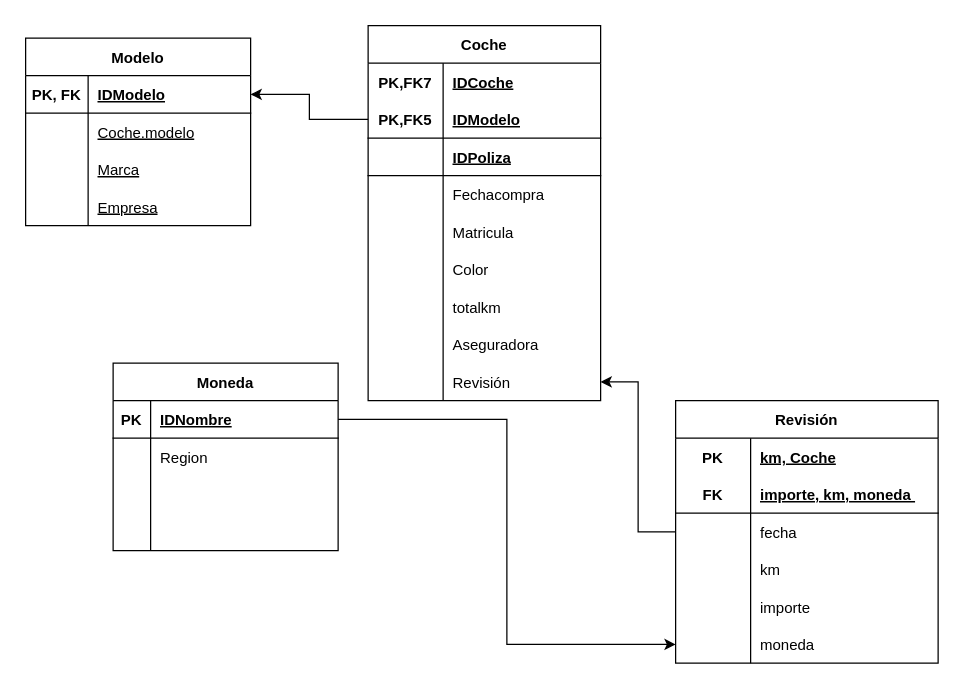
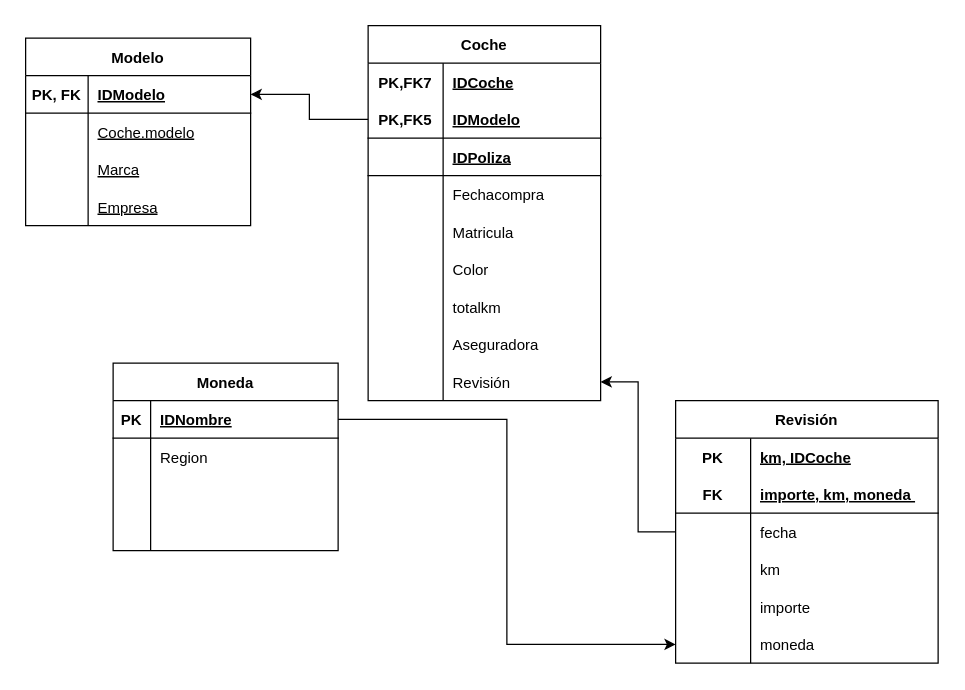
  <mxCell id="0" />
  <mxCell id="1" parent="0" />
  <mxCell id="2" value="Modelo" style="shape=table;startSize=30;container=1;collapsible=1;childLayout=tableLayout;fixedRows=1;rowLines=0;fontStyle=1;align=center;resizeLast=1;" parent="1" vertex="1"><mxGeometry x="20" y="30" width="180" height="150" as="geometry" /></mxCell>
  <mxCell id="3" value="" style="shape=tableRow;horizontal=0;startSize=0;swimlaneHead=0;swimlaneBody=0;fillColor=none;collapsible=0;dropTarget=0;points=[[0,0.5],[1,0.5]];portConstraint=eastwest;top=0;left=0;right=0;bottom=1;" parent="2" vertex="1"><mxGeometry y="30" width="180" height="30" as="geometry" /></mxCell>
  <mxCell id="4" value="PK, FK" style="shape=partialRectangle;connectable=0;fillColor=none;top=0;left=0;bottom=0;right=0;fontStyle=1;overflow=hidden;" parent="3" vertex="1"><mxGeometry width="50" height="30" as="geometry"><mxRectangle width="50" height="30" as="alternateBounds" /></mxGeometry></mxCell>
  <mxCell id="5" value="IDModelo" style="shape=partialRectangle;connectable=0;fillColor=none;top=0;left=0;bottom=0;right=0;align=left;spacingLeft=6;fontStyle=5;overflow=hidden;" parent="3" vertex="1"><mxGeometry x="50" width="130" height="30" as="geometry"><mxRectangle width="130" height="30" as="alternateBounds" /></mxGeometry></mxCell>
  <mxCell id="6" value="" style="shape=tableRow;horizontal=0;startSize=0;swimlaneHead=0;swimlaneBody=0;fillColor=none;collapsible=0;dropTarget=0;points=[[0,0.5],[1,0.5]];portConstraint=eastwest;top=0;left=0;right=0;bottom=0;" parent="2" vertex="1"><mxGeometry y="60" width="180" height="30" as="geometry" /></mxCell>
  <mxCell id="7" value="" style="shape=partialRectangle;connectable=0;fillColor=none;top=0;left=0;bottom=0;right=0;editable=1;overflow=hidden;" parent="6" vertex="1"><mxGeometry width="50" height="30" as="geometry"><mxRectangle width="50" height="30" as="alternateBounds" /></mxGeometry></mxCell>
  <mxCell id="8" value="Coche.modelo" style="shape=partialRectangle;connectable=0;fillColor=none;top=0;left=0;bottom=0;right=0;align=left;spacingLeft=6;overflow=hidden;fontStyle=4" parent="6" vertex="1"><mxGeometry x="50" width="130" height="30" as="geometry"><mxRectangle width="130" height="30" as="alternateBounds" /></mxGeometry></mxCell>
  <mxCell id="9" value="" style="shape=tableRow;horizontal=0;startSize=0;swimlaneHead=0;swimlaneBody=0;fillColor=none;collapsible=0;dropTarget=0;points=[[0,0.5],[1,0.5]];portConstraint=eastwest;top=0;left=0;right=0;bottom=0;" parent="2" vertex="1"><mxGeometry y="90" width="180" height="30" as="geometry" /></mxCell>
  <mxCell id="10" value="" style="shape=partialRectangle;connectable=0;fillColor=none;top=0;left=0;bottom=0;right=0;editable=1;overflow=hidden;" parent="9" vertex="1"><mxGeometry width="50" height="30" as="geometry"><mxRectangle width="50" height="30" as="alternateBounds" /></mxGeometry></mxCell>
  <mxCell id="11" value="Marca" style="shape=partialRectangle;connectable=0;fillColor=none;top=0;left=0;bottom=0;right=0;align=left;spacingLeft=6;overflow=hidden;fontStyle=4" parent="9" vertex="1"><mxGeometry x="50" width="130" height="30" as="geometry"><mxRectangle width="130" height="30" as="alternateBounds" /></mxGeometry></mxCell>
  <mxCell id="12" value="" style="shape=tableRow;horizontal=0;startSize=0;swimlaneHead=0;swimlaneBody=0;fillColor=none;collapsible=0;dropTarget=0;points=[[0,0.5],[1,0.5]];portConstraint=eastwest;top=0;left=0;right=0;bottom=0;" parent="2" vertex="1"><mxGeometry y="120" width="180" height="30" as="geometry" /></mxCell>
  <mxCell id="13" value="" style="shape=partialRectangle;connectable=0;fillColor=none;top=0;left=0;bottom=0;right=0;editable=1;overflow=hidden;" parent="12" vertex="1"><mxGeometry width="50" height="30" as="geometry"><mxRectangle width="50" height="30" as="alternateBounds" /></mxGeometry></mxCell>
  <mxCell id="14" value="Empresa" style="shape=partialRectangle;connectable=0;fillColor=none;top=0;left=0;bottom=0;right=0;align=left;spacingLeft=6;overflow=hidden;fontStyle=4" parent="12" vertex="1"><mxGeometry x="50" width="130" height="30" as="geometry"><mxRectangle width="130" height="30" as="alternateBounds" /></mxGeometry></mxCell>
  <mxCell id="15" value="Coche" style="shape=table;startSize=30;container=1;collapsible=1;childLayout=tableLayout;fixedRows=1;rowLines=0;fontStyle=1;align=center;resizeLast=1;" parent="1" vertex="1"><mxGeometry x="294" y="20" width="186" height="300" as="geometry" /></mxCell>
  <mxCell id="16" value="" style="shape=tableRow;horizontal=0;startSize=0;swimlaneHead=0;swimlaneBody=0;fillColor=none;collapsible=0;dropTarget=0;points=[[0,0.5],[1,0.5]];portConstraint=eastwest;top=0;left=0;right=0;bottom=0;" parent="15" vertex="1"><mxGeometry y="30" width="186" height="30" as="geometry" /></mxCell>
  <mxCell id="17" value="PK,FK7" style="shape=partialRectangle;connectable=0;fillColor=none;top=0;left=0;bottom=0;right=0;fontStyle=1;overflow=hidden;" parent="16" vertex="1"><mxGeometry width="60" height="30" as="geometry"><mxRectangle width="60" height="30" as="alternateBounds" /></mxGeometry></mxCell>
  <mxCell id="18" value="IDCoche" style="shape=partialRectangle;connectable=0;fillColor=none;top=0;left=0;bottom=0;right=0;align=left;spacingLeft=6;fontStyle=5;overflow=hidden;" parent="16" vertex="1"><mxGeometry x="60" width="126" height="30" as="geometry"><mxRectangle width="126" height="30" as="alternateBounds" /></mxGeometry></mxCell>
  <mxCell id="19" value="" style="shape=tableRow;horizontal=0;startSize=0;swimlaneHead=0;swimlaneBody=0;fillColor=none;collapsible=0;dropTarget=0;points=[[0,0.5],[1,0.5]];portConstraint=eastwest;top=0;left=0;right=0;bottom=1;" parent="15" vertex="1"><mxGeometry y="60" width="186" height="30" as="geometry" /></mxCell>
  <mxCell id="20" value="PK,FK5" style="shape=partialRectangle;connectable=0;fillColor=none;top=0;left=0;bottom=0;right=0;fontStyle=1;overflow=hidden;" parent="19" vertex="1"><mxGeometry width="60" height="30" as="geometry"><mxRectangle width="60" height="30" as="alternateBounds" /></mxGeometry></mxCell>
  <mxCell id="21" value="IDModelo" style="shape=partialRectangle;connectable=0;fillColor=none;top=0;left=0;bottom=0;right=0;align=left;spacingLeft=6;fontStyle=5;overflow=hidden;" parent="19" vertex="1"><mxGeometry x="60" width="126" height="30" as="geometry"><mxRectangle width="126" height="30" as="alternateBounds" /></mxGeometry></mxCell>
  <mxCell id="22" value="" style="shape=tableRow;horizontal=0;startSize=0;swimlaneHead=0;swimlaneBody=0;fillColor=none;collapsible=0;dropTarget=0;points=[[0,0.5],[1,0.5]];portConstraint=eastwest;top=0;left=0;right=0;bottom=1;" parent="15" vertex="1"><mxGeometry y="90" width="186" height="30" as="geometry" /></mxCell>
  <mxCell id="23" value="" style="shape=partialRectangle;connectable=0;fillColor=none;top=0;left=0;bottom=0;right=0;fontStyle=1;overflow=hidden;" parent="22" vertex="1"><mxGeometry width="60" height="30" as="geometry"><mxRectangle width="60" height="30" as="alternateBounds" /></mxGeometry></mxCell>
  <mxCell id="24" value="IDPoliza" style="shape=partialRectangle;connectable=0;fillColor=none;top=0;left=0;bottom=0;right=0;align=left;spacingLeft=6;fontStyle=5;overflow=hidden;" parent="22" vertex="1"><mxGeometry x="60" width="126" height="30" as="geometry"><mxRectangle width="126" height="30" as="alternateBounds" /></mxGeometry></mxCell>
  <mxCell id="25" value="" style="shape=tableRow;horizontal=0;startSize=0;swimlaneHead=0;swimlaneBody=0;fillColor=none;collapsible=0;dropTarget=0;points=[[0,0.5],[1,0.5]];portConstraint=eastwest;top=0;left=0;right=0;bottom=0;" parent="15" vertex="1"><mxGeometry y="120" width="186" height="30" as="geometry" /></mxCell>
  <mxCell id="26" value="" style="shape=partialRectangle;connectable=0;fillColor=none;top=0;left=0;bottom=0;right=0;editable=1;overflow=hidden;" parent="25" vertex="1"><mxGeometry width="60" height="30" as="geometry"><mxRectangle width="60" height="30" as="alternateBounds" /></mxGeometry></mxCell>
  <mxCell id="27" value="Fechacompra" style="shape=partialRectangle;connectable=0;fillColor=none;top=0;left=0;bottom=0;right=0;align=left;spacingLeft=6;overflow=hidden;" parent="25" vertex="1"><mxGeometry x="60" width="126" height="30" as="geometry"><mxRectangle width="126" height="30" as="alternateBounds" /></mxGeometry></mxCell>
  <mxCell id="28" value="" style="shape=tableRow;horizontal=0;startSize=0;swimlaneHead=0;swimlaneBody=0;fillColor=none;collapsible=0;dropTarget=0;points=[[0,0.5],[1,0.5]];portConstraint=eastwest;top=0;left=0;right=0;bottom=0;" parent="15" vertex="1"><mxGeometry y="150" width="186" height="30" as="geometry" /></mxCell>
  <mxCell id="29" value="" style="shape=partialRectangle;connectable=0;fillColor=none;top=0;left=0;bottom=0;right=0;editable=1;overflow=hidden;" parent="28" vertex="1"><mxGeometry width="60" height="30" as="geometry"><mxRectangle width="60" height="30" as="alternateBounds" /></mxGeometry></mxCell>
  <mxCell id="30" value="Matricula" style="shape=partialRectangle;connectable=0;fillColor=none;top=0;left=0;bottom=0;right=0;align=left;spacingLeft=6;overflow=hidden;" parent="28" vertex="1"><mxGeometry x="60" width="126" height="30" as="geometry"><mxRectangle width="126" height="30" as="alternateBounds" /></mxGeometry></mxCell>
  <mxCell id="31" value="" style="shape=tableRow;horizontal=0;startSize=0;swimlaneHead=0;swimlaneBody=0;fillColor=none;collapsible=0;dropTarget=0;points=[[0,0.5],[1,0.5]];portConstraint=eastwest;top=0;left=0;right=0;bottom=0;" parent="15" vertex="1"><mxGeometry y="180" width="186" height="30" as="geometry" /></mxCell>
  <mxCell id="32" value="" style="shape=partialRectangle;connectable=0;fillColor=none;top=0;left=0;bottom=0;right=0;editable=1;overflow=hidden;" parent="31" vertex="1"><mxGeometry width="60" height="30" as="geometry"><mxRectangle width="60" height="30" as="alternateBounds" /></mxGeometry></mxCell>
  <mxCell id="33" value="Color" style="shape=partialRectangle;connectable=0;fillColor=none;top=0;left=0;bottom=0;right=0;align=left;spacingLeft=6;overflow=hidden;" parent="31" vertex="1"><mxGeometry x="60" width="126" height="30" as="geometry"><mxRectangle width="126" height="30" as="alternateBounds" /></mxGeometry></mxCell>
  <mxCell id="34" value="" style="shape=tableRow;horizontal=0;startSize=0;swimlaneHead=0;swimlaneBody=0;fillColor=none;collapsible=0;dropTarget=0;points=[[0,0.5],[1,0.5]];portConstraint=eastwest;top=0;left=0;right=0;bottom=0;" parent="15" vertex="1"><mxGeometry y="210" width="186" height="30" as="geometry" /></mxCell>
  <mxCell id="35" value="" style="shape=partialRectangle;connectable=0;fillColor=none;top=0;left=0;bottom=0;right=0;editable=1;overflow=hidden;" parent="34" vertex="1"><mxGeometry width="60" height="30" as="geometry"><mxRectangle width="60" height="30" as="alternateBounds" /></mxGeometry></mxCell>
  <mxCell id="36" value="totalkm" style="shape=partialRectangle;connectable=0;fillColor=none;top=0;left=0;bottom=0;right=0;align=left;spacingLeft=6;overflow=hidden;" parent="34" vertex="1"><mxGeometry x="60" width="126" height="30" as="geometry"><mxRectangle width="126" height="30" as="alternateBounds" /></mxGeometry></mxCell>
  <mxCell id="37" value="" style="shape=tableRow;horizontal=0;startSize=0;swimlaneHead=0;swimlaneBody=0;fillColor=none;collapsible=0;dropTarget=0;points=[[0,0.5],[1,0.5]];portConstraint=eastwest;top=0;left=0;right=0;bottom=0;" parent="15" vertex="1"><mxGeometry y="240" width="186" height="30" as="geometry" /></mxCell>
  <mxCell id="38" value="" style="shape=partialRectangle;connectable=0;fillColor=none;top=0;left=0;bottom=0;right=0;editable=1;overflow=hidden;" parent="37" vertex="1"><mxGeometry width="60" height="30" as="geometry"><mxRectangle width="60" height="30" as="alternateBounds" /></mxGeometry></mxCell>
  <mxCell id="39" value="Aseguradora" style="shape=partialRectangle;connectable=0;fillColor=none;top=0;left=0;bottom=0;right=0;align=left;spacingLeft=6;overflow=hidden;" parent="37" vertex="1"><mxGeometry x="60" width="126" height="30" as="geometry"><mxRectangle width="126" height="30" as="alternateBounds" /></mxGeometry></mxCell>
  <mxCell id="40" value="" style="shape=tableRow;horizontal=0;startSize=0;swimlaneHead=0;swimlaneBody=0;fillColor=none;collapsible=0;dropTarget=0;points=[[0,0.5],[1,0.5]];portConstraint=eastwest;top=0;left=0;right=0;bottom=0;" vertex="1" parent="15"><mxGeometry y="270" width="186" height="30" as="geometry" /></mxCell>
  <mxCell id="41" value="" style="shape=partialRectangle;connectable=0;fillColor=none;top=0;left=0;bottom=0;right=0;editable=1;overflow=hidden;" vertex="1" parent="40"><mxGeometry width="60" height="30" as="geometry"><mxRectangle width="60" height="30" as="alternateBounds" /></mxGeometry></mxCell>
  <mxCell id="42" value="Revisión" style="shape=partialRectangle;connectable=0;fillColor=none;top=0;left=0;bottom=0;right=0;align=left;spacingLeft=6;overflow=hidden;" vertex="1" parent="40"><mxGeometry x="60" width="126" height="30" as="geometry"><mxRectangle width="126" height="30" as="alternateBounds" /></mxGeometry></mxCell>
  <mxCell id="43" style="edgeStyle=orthogonalEdgeStyle;rounded=0;orthogonalLoop=1;jettySize=auto;html=1;entryX=1;entryY=0.5;entryDx=0;entryDy=0;" parent="1" source="44" target="40" edge="1"><mxGeometry relative="1" as="geometry"><mxPoint x="480" y="305" as="targetPoint" /></mxGeometry></mxCell>
  <mxCell id="44" value="Revisión" style="shape=table;startSize=30;container=1;collapsible=1;childLayout=tableLayout;fixedRows=1;rowLines=0;fontStyle=1;align=center;resizeLast=1;" parent="1" vertex="1"><mxGeometry x="540" y="320" width="210" height="210" as="geometry" /></mxCell>
  <mxCell id="45" value="" style="shape=tableRow;horizontal=0;startSize=0;swimlaneHead=0;swimlaneBody=0;fillColor=none;collapsible=0;dropTarget=0;points=[[0,0.5],[1,0.5]];portConstraint=eastwest;top=0;left=0;right=0;bottom=0;" parent="44" vertex="1"><mxGeometry y="30" width="210" height="30" as="geometry" /></mxCell>
  <mxCell id="46" value="PK" style="shape=partialRectangle;connectable=0;fillColor=none;top=0;left=0;bottom=0;right=0;fontStyle=1;overflow=hidden;" parent="45" vertex="1"><mxGeometry width="60" height="30" as="geometry"><mxRectangle width="60" height="30" as="alternateBounds" /></mxGeometry></mxCell>
- <mxCell id="47" value="km, Coche" style="shape=partialRectangle;connectable=0;fillColor=none;top=0;left=0;bottom=0;right=0;align=left;spacingLeft=6;fontStyle=5;overflow=hidden;" parent="45" vertex="1"><mxGeometry x="60" width="150" height="30" as="geometry"><mxRectangle width="150" height="30" as="alternateBounds" /></mxGeometry></mxCell>
+ <mxCell id="47" value="km, IDCoche" style="shape=partialRectangle;connectable=0;fillColor=none;top=0;left=0;bottom=0;right=0;align=left;spacingLeft=6;fontStyle=5;overflow=hidden;" parent="45" vertex="1"><mxGeometry x="60" width="150" height="30" as="geometry"><mxRectangle width="150" height="30" as="alternateBounds" /></mxGeometry></mxCell>
  <mxCell id="48" value="" style="shape=tableRow;horizontal=0;startSize=0;swimlaneHead=0;swimlaneBody=0;fillColor=none;collapsible=0;dropTarget=0;points=[[0,0.5],[1,0.5]];portConstraint=eastwest;top=0;left=0;right=0;bottom=1;" parent="44" vertex="1"><mxGeometry y="60" width="210" height="30" as="geometry" /></mxCell>
  <mxCell id="49" value="FK" style="shape=partialRectangle;connectable=0;fillColor=none;top=0;left=0;bottom=0;right=0;fontStyle=1;overflow=hidden;" parent="48" vertex="1"><mxGeometry width="60" height="30" as="geometry"><mxRectangle width="60" height="30" as="alternateBounds" /></mxGeometry></mxCell>
  <mxCell id="50" value="importe, km, moneda " style="shape=partialRectangle;connectable=0;fillColor=none;top=0;left=0;bottom=0;right=0;align=left;spacingLeft=6;fontStyle=5;overflow=hidden;" parent="48" vertex="1"><mxGeometry x="60" width="150" height="30" as="geometry"><mxRectangle width="150" height="30" as="alternateBounds" /></mxGeometry></mxCell>
  <mxCell id="51" value="" style="shape=tableRow;horizontal=0;startSize=0;swimlaneHead=0;swimlaneBody=0;fillColor=none;collapsible=0;dropTarget=0;points=[[0,0.5],[1,0.5]];portConstraint=eastwest;top=0;left=0;right=0;bottom=0;" parent="44" vertex="1"><mxGeometry y="90" width="210" height="30" as="geometry" /></mxCell>
  <mxCell id="52" value="" style="shape=partialRectangle;connectable=0;fillColor=none;top=0;left=0;bottom=0;right=0;editable=1;overflow=hidden;" parent="51" vertex="1"><mxGeometry width="60" height="30" as="geometry"><mxRectangle width="60" height="30" as="alternateBounds" /></mxGeometry></mxCell>
  <mxCell id="53" value="fecha " style="shape=partialRectangle;connectable=0;fillColor=none;top=0;left=0;bottom=0;right=0;align=left;spacingLeft=6;overflow=hidden;" parent="51" vertex="1"><mxGeometry x="60" width="150" height="30" as="geometry"><mxRectangle width="150" height="30" as="alternateBounds" /></mxGeometry></mxCell>
  <mxCell id="54" value="" style="shape=tableRow;horizontal=0;startSize=0;swimlaneHead=0;swimlaneBody=0;fillColor=none;collapsible=0;dropTarget=0;points=[[0,0.5],[1,0.5]];portConstraint=eastwest;top=0;left=0;right=0;bottom=0;" parent="44" vertex="1"><mxGeometry y="120" width="210" height="30" as="geometry" /></mxCell>
  <mxCell id="55" value="" style="shape=partialRectangle;connectable=0;fillColor=none;top=0;left=0;bottom=0;right=0;editable=1;overflow=hidden;" parent="54" vertex="1"><mxGeometry width="60" height="30" as="geometry"><mxRectangle width="60" height="30" as="alternateBounds" /></mxGeometry></mxCell>
  <mxCell id="56" value="km" style="shape=partialRectangle;connectable=0;fillColor=none;top=0;left=0;bottom=0;right=0;align=left;spacingLeft=6;overflow=hidden;" parent="54" vertex="1"><mxGeometry x="60" width="150" height="30" as="geometry"><mxRectangle width="150" height="30" as="alternateBounds" /></mxGeometry></mxCell>
  <mxCell id="57" value="" style="shape=tableRow;horizontal=0;startSize=0;swimlaneHead=0;swimlaneBody=0;fillColor=none;collapsible=0;dropTarget=0;points=[[0,0.5],[1,0.5]];portConstraint=eastwest;top=0;left=0;right=0;bottom=0;" parent="44" vertex="1"><mxGeometry y="150" width="210" height="30" as="geometry" /></mxCell>
  <mxCell id="58" value="" style="shape=partialRectangle;connectable=0;fillColor=none;top=0;left=0;bottom=0;right=0;editable=1;overflow=hidden;" parent="57" vertex="1"><mxGeometry width="60" height="30" as="geometry"><mxRectangle width="60" height="30" as="alternateBounds" /></mxGeometry></mxCell>
  <mxCell id="59" value="importe" style="shape=partialRectangle;connectable=0;fillColor=none;top=0;left=0;bottom=0;right=0;align=left;spacingLeft=6;overflow=hidden;" parent="57" vertex="1"><mxGeometry x="60" width="150" height="30" as="geometry"><mxRectangle width="150" height="30" as="alternateBounds" /></mxGeometry></mxCell>
  <mxCell id="60" value="" style="shape=tableRow;horizontal=0;startSize=0;swimlaneHead=0;swimlaneBody=0;fillColor=none;collapsible=0;dropTarget=0;points=[[0,0.5],[1,0.5]];portConstraint=eastwest;top=0;left=0;right=0;bottom=0;" parent="44" vertex="1"><mxGeometry y="180" width="210" height="30" as="geometry" /></mxCell>
  <mxCell id="61" value="" style="shape=partialRectangle;connectable=0;fillColor=none;top=0;left=0;bottom=0;right=0;editable=1;overflow=hidden;" parent="60" vertex="1"><mxGeometry width="60" height="30" as="geometry"><mxRectangle width="60" height="30" as="alternateBounds" /></mxGeometry></mxCell>
  <mxCell id="62" value="moneda" style="shape=partialRectangle;connectable=0;fillColor=none;top=0;left=0;bottom=0;right=0;align=left;spacingLeft=6;overflow=hidden;" parent="60" vertex="1"><mxGeometry x="60" width="150" height="30" as="geometry"><mxRectangle width="150" height="30" as="alternateBounds" /></mxGeometry></mxCell>
  <mxCell id="63" value="Moneda" style="shape=table;startSize=30;container=1;collapsible=1;childLayout=tableLayout;fixedRows=1;rowLines=0;fontStyle=1;align=center;resizeLast=1;" parent="1" vertex="1"><mxGeometry x="90" y="290" width="180" height="150" as="geometry" /></mxCell>
  <mxCell id="64" value="" style="shape=tableRow;horizontal=0;startSize=0;swimlaneHead=0;swimlaneBody=0;fillColor=none;collapsible=0;dropTarget=0;points=[[0,0.5],[1,0.5]];portConstraint=eastwest;top=0;left=0;right=0;bottom=1;" parent="63" vertex="1"><mxGeometry y="30" width="180" height="30" as="geometry" /></mxCell>
  <mxCell id="65" value="PK" style="shape=partialRectangle;connectable=0;fillColor=none;top=0;left=0;bottom=0;right=0;fontStyle=1;overflow=hidden;" parent="64" vertex="1"><mxGeometry width="30" height="30" as="geometry"><mxRectangle width="30" height="30" as="alternateBounds" /></mxGeometry></mxCell>
  <mxCell id="66" value="IDNombre" style="shape=partialRectangle;connectable=0;fillColor=none;top=0;left=0;bottom=0;right=0;align=left;spacingLeft=6;fontStyle=5;overflow=hidden;" parent="64" vertex="1"><mxGeometry x="30" width="150" height="30" as="geometry"><mxRectangle width="150" height="30" as="alternateBounds" /></mxGeometry></mxCell>
  <mxCell id="67" value="" style="shape=tableRow;horizontal=0;startSize=0;swimlaneHead=0;swimlaneBody=0;fillColor=none;collapsible=0;dropTarget=0;points=[[0,0.5],[1,0.5]];portConstraint=eastwest;top=0;left=0;right=0;bottom=0;" parent="63" vertex="1"><mxGeometry y="60" width="180" height="30" as="geometry" /></mxCell>
  <mxCell id="68" value="" style="shape=partialRectangle;connectable=0;fillColor=none;top=0;left=0;bottom=0;right=0;editable=1;overflow=hidden;" parent="67" vertex="1"><mxGeometry width="30" height="30" as="geometry"><mxRectangle width="30" height="30" as="alternateBounds" /></mxGeometry></mxCell>
  <mxCell id="69" value="Region" style="shape=partialRectangle;connectable=0;fillColor=none;top=0;left=0;bottom=0;right=0;align=left;spacingLeft=6;overflow=hidden;" parent="67" vertex="1"><mxGeometry x="30" width="150" height="30" as="geometry"><mxRectangle width="150" height="30" as="alternateBounds" /></mxGeometry></mxCell>
  <mxCell id="70" value="" style="shape=tableRow;horizontal=0;startSize=0;swimlaneHead=0;swimlaneBody=0;fillColor=none;collapsible=0;dropTarget=0;points=[[0,0.5],[1,0.5]];portConstraint=eastwest;top=0;left=0;right=0;bottom=0;" parent="63" vertex="1"><mxGeometry y="90" width="180" height="30" as="geometry" /></mxCell>
  <mxCell id="71" value="" style="shape=partialRectangle;connectable=0;fillColor=none;top=0;left=0;bottom=0;right=0;editable=1;overflow=hidden;" parent="70" vertex="1"><mxGeometry width="30" height="30" as="geometry"><mxRectangle width="30" height="30" as="alternateBounds" /></mxGeometry></mxCell>
  <mxCell id="72" value="" style="shape=partialRectangle;connectable=0;fillColor=none;top=0;left=0;bottom=0;right=0;align=left;spacingLeft=6;overflow=hidden;" parent="70" vertex="1"><mxGeometry x="30" width="150" height="30" as="geometry"><mxRectangle width="150" height="30" as="alternateBounds" /></mxGeometry></mxCell>
  <mxCell id="73" value="" style="shape=tableRow;horizontal=0;startSize=0;swimlaneHead=0;swimlaneBody=0;fillColor=none;collapsible=0;dropTarget=0;points=[[0,0.5],[1,0.5]];portConstraint=eastwest;top=0;left=0;right=0;bottom=0;" parent="63" vertex="1"><mxGeometry y="120" width="180" height="30" as="geometry" /></mxCell>
  <mxCell id="74" value="" style="shape=partialRectangle;connectable=0;fillColor=none;top=0;left=0;bottom=0;right=0;editable=1;overflow=hidden;" parent="73" vertex="1"><mxGeometry width="30" height="30" as="geometry"><mxRectangle width="30" height="30" as="alternateBounds" /></mxGeometry></mxCell>
  <mxCell id="75" value="" style="shape=partialRectangle;connectable=0;fillColor=none;top=0;left=0;bottom=0;right=0;align=left;spacingLeft=6;overflow=hidden;" parent="73" vertex="1"><mxGeometry x="30" width="150" height="30" as="geometry"><mxRectangle width="150" height="30" as="alternateBounds" /></mxGeometry></mxCell>
  <mxCell id="76" style="edgeStyle=orthogonalEdgeStyle;rounded=0;orthogonalLoop=1;jettySize=auto;html=1;entryX=0;entryY=0.5;entryDx=0;entryDy=0;" parent="1" source="64" target="60" edge="1"><mxGeometry relative="1" as="geometry" /></mxCell>
  <mxCell id="77" style="edgeStyle=orthogonalEdgeStyle;rounded=0;orthogonalLoop=1;jettySize=auto;html=1;exitX=0;exitY=0.5;exitDx=0;exitDy=0;entryX=1;entryY=0.5;entryDx=0;entryDy=0;" parent="1" source="19" target="3" edge="1"><mxGeometry relative="1" as="geometry" /></mxCell>
